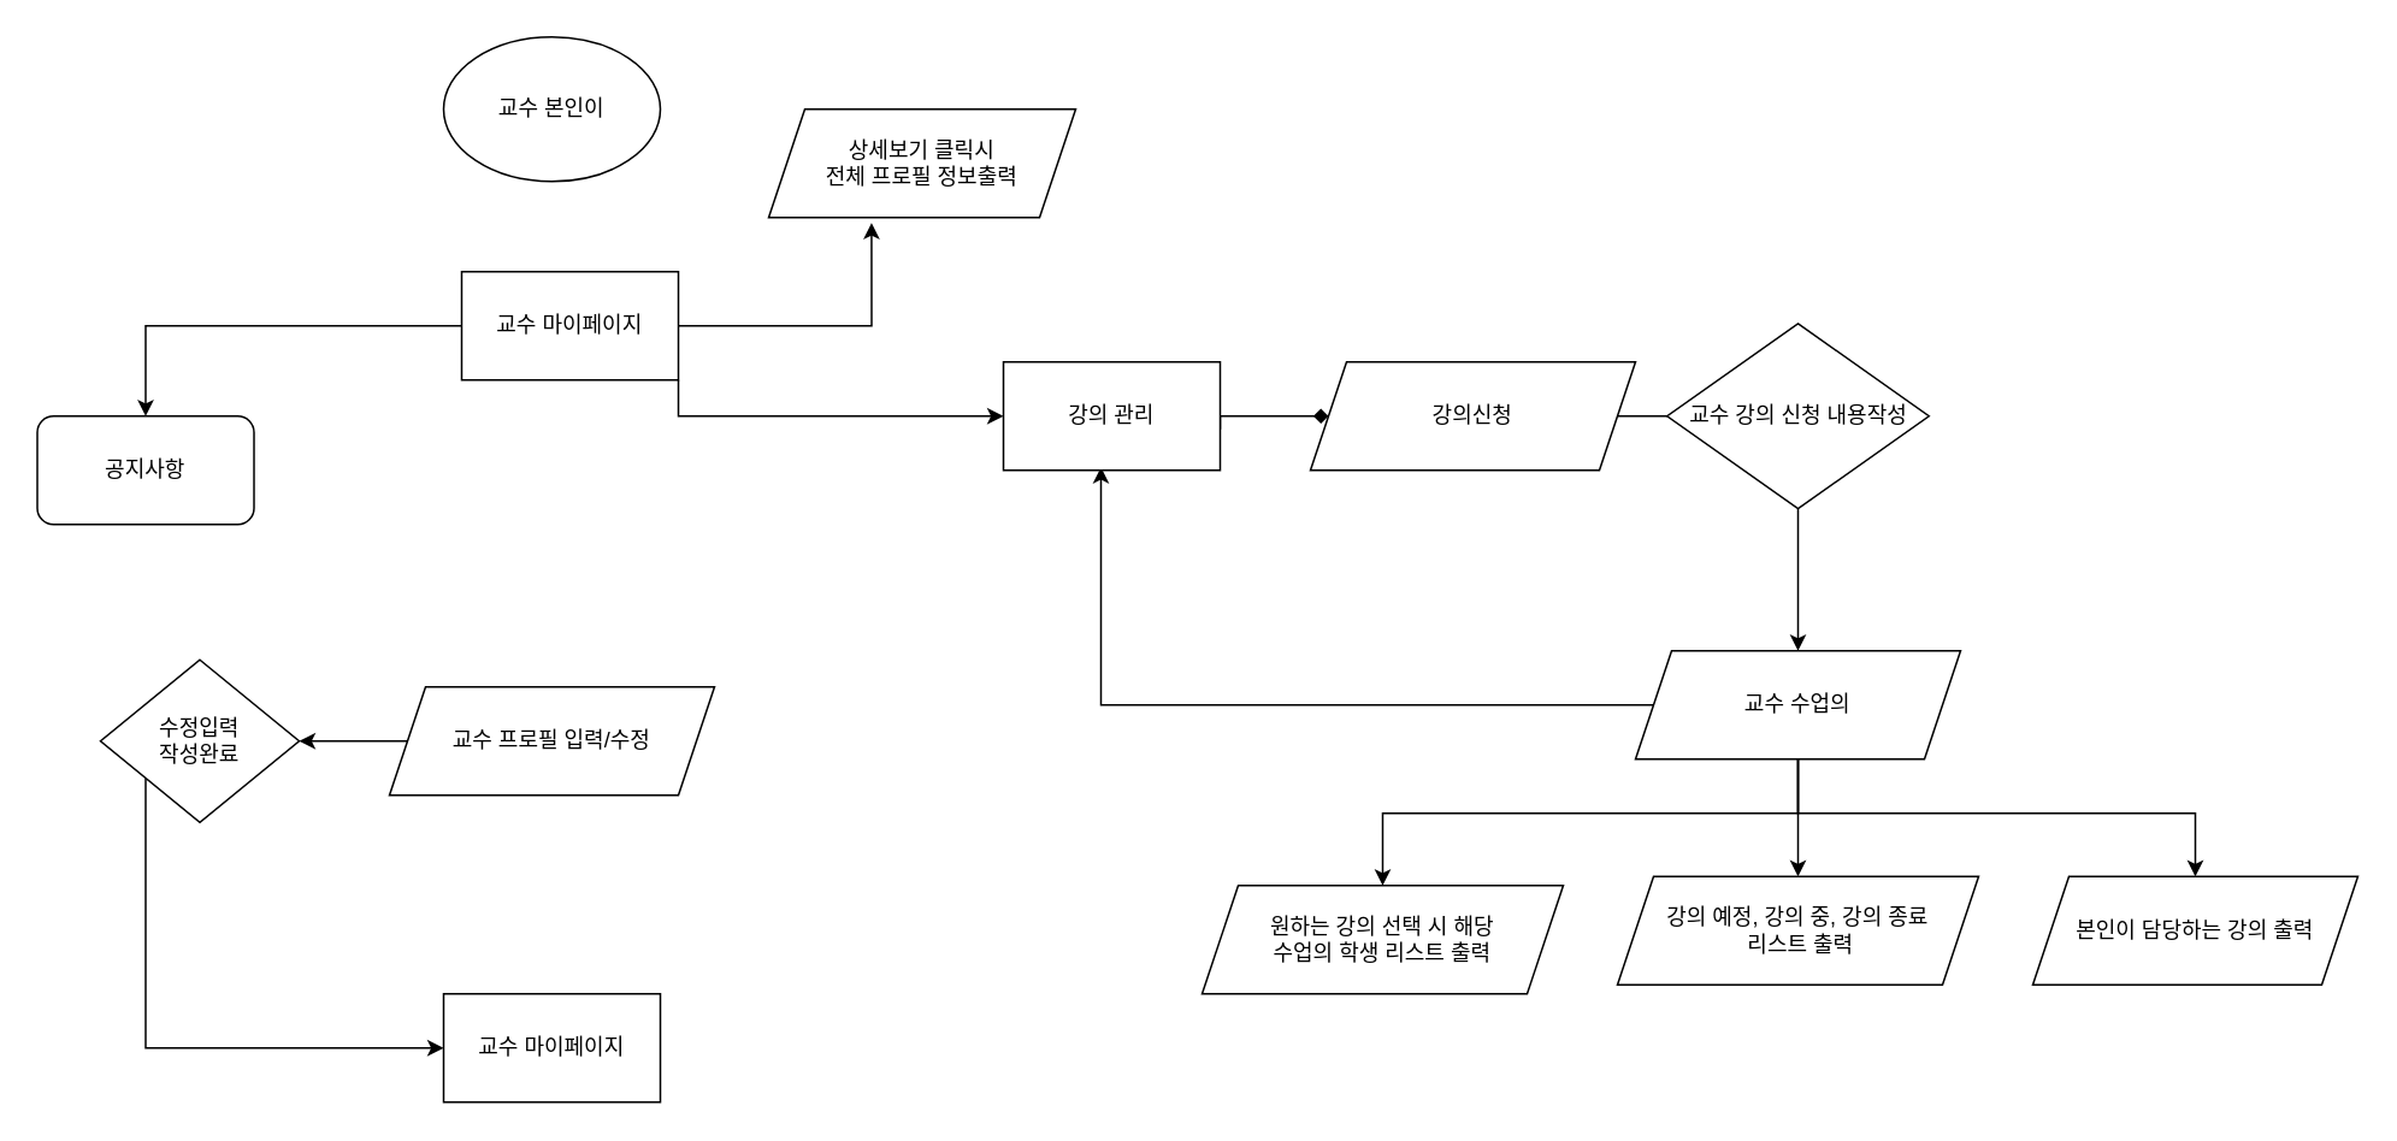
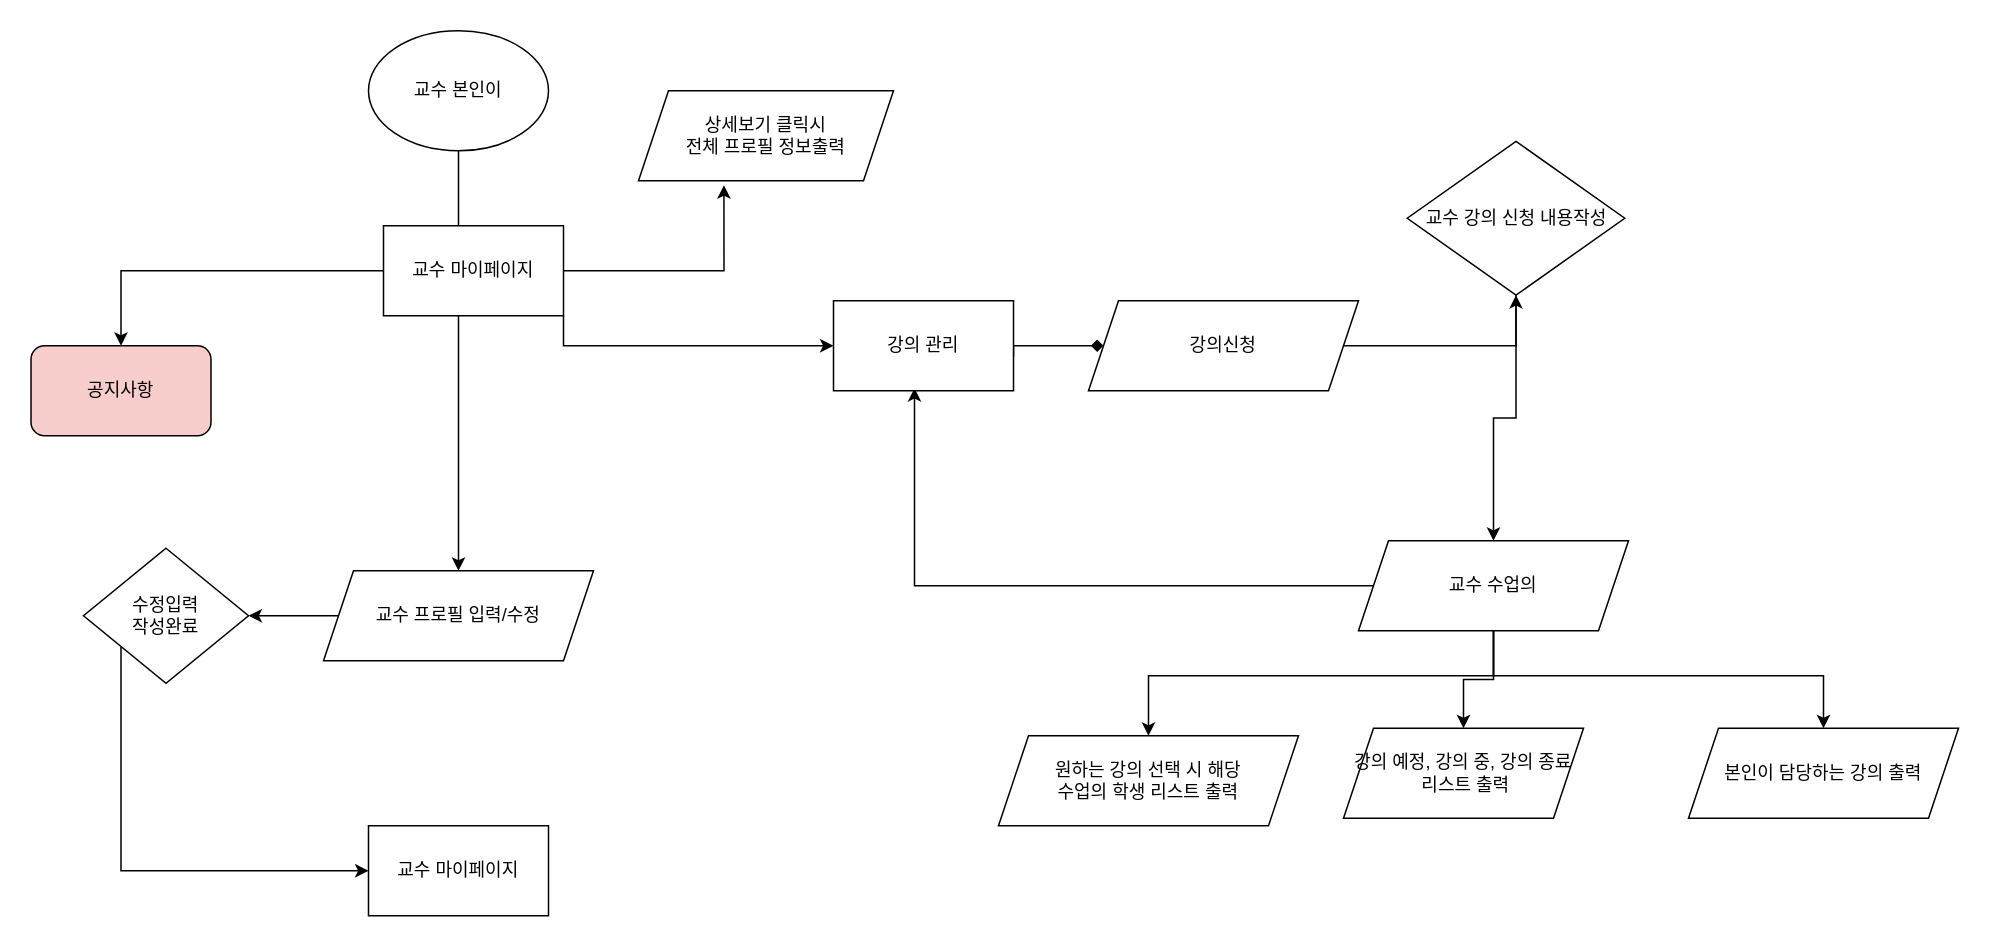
  <mxCell id="0" />
  <mxCell id="1" parent="0" />
  <mxCell id="2" value="교수 본인이" style="ellipse;whiteSpace=wrap;html=1;" vertex="1" parent="1"><mxGeometry x="245" y="20" width="120" height="80" as="geometry" /></mxCell>
+ <mxCell id="3" value="" style="edgeStyle=orthogonalEdgeStyle;rounded=0;orthogonalLoop=1;jettySize=auto;html=1;exitX=0.5;exitY=1;exitDx=0;exitDy=0;exitPerimeter=0;entryX=0.5;entryY=0;entryDx=0;entryDy=0;" edge="1" parent="1" source="2" target="4"><mxGeometry relative="1" as="geometry"><mxPoint x="305" y="250" as="sourcePoint" /><mxPoint x="305" y="300" as="targetPoint" /></mxGeometry></mxCell>
  <mxCell id="4" value="교수 프로필 입력/수정" style="shape=parallelogram;perimeter=parallelogramPerimeter;whiteSpace=wrap;html=1;fixedSize=1;" vertex="1" parent="1"><mxGeometry x="215" y="380" width="180" height="60" as="geometry" /></mxCell>
  <mxCell id="5" style="edgeStyle=orthogonalEdgeStyle;rounded=0;orthogonalLoop=1;jettySize=auto;html=1;exitX=0;exitY=0.5;exitDx=0;exitDy=0;" edge="1" parent="1" source="8" target="13"><mxGeometry relative="1" as="geometry" /></mxCell>
  <mxCell id="6" style="edgeStyle=orthogonalEdgeStyle;rounded=0;orthogonalLoop=1;jettySize=auto;html=1;exitX=1;exitY=0.5;exitDx=0;exitDy=0;entryX=0.335;entryY=1.05;entryDx=0;entryDy=0;entryPerimeter=0;" edge="1" parent="1" source="8" target="24"><mxGeometry relative="1" as="geometry" /></mxCell>
  <mxCell id="7" style="edgeStyle=orthogonalEdgeStyle;rounded=0;orthogonalLoop=1;jettySize=auto;html=1;entryX=0;entryY=0.5;entryDx=0;entryDy=0;" edge="1" parent="1" source="8" target="28"><mxGeometry relative="1" as="geometry"><Array as="points"><mxPoint x="375" y="230" /></Array></mxGeometry></mxCell>
  <mxCell id="8" value="교수 마이페이지" style="rounded=0;whiteSpace=wrap;html=1;" vertex="1" parent="1"><mxGeometry x="255" y="150" width="120" height="60" as="geometry" /></mxCell>
  <mxCell id="9" style="edgeStyle=orthogonalEdgeStyle;rounded=0;orthogonalLoop=1;jettySize=auto;html=1;entryX=0;entryY=0.5;entryDx=0;entryDy=0;" edge="1" parent="1" source="10" target="12"><mxGeometry relative="1" as="geometry"><Array as="points"><mxPoint x="80" y="580" /></Array></mxGeometry></mxCell>
  <mxCell id="10" value="수정입력&lt;br&gt;작성완료" style="rhombus;whiteSpace=wrap;html=1;" vertex="1" parent="1"><mxGeometry x="55" y="365" width="110" height="90" as="geometry" /></mxCell>
  <mxCell id="11" value="" style="endArrow=classic;html=1;rounded=0;entryX=1;entryY=0.5;entryDx=0;entryDy=0;" edge="1" parent="1" source="4" target="10"><mxGeometry width="50" height="50" relative="1" as="geometry"><mxPoint x="375" y="360" as="sourcePoint" /><mxPoint x="425" y="310" as="targetPoint" /></mxGeometry></mxCell>
  <mxCell id="12" value="교수 마이페이지" style="rounded=0;whiteSpace=wrap;html=1;" vertex="1" parent="1"><mxGeometry x="245" y="550" width="120" height="60" as="geometry" /></mxCell>
- <mxCell id="13" value="공지사항" style="rounded=1;whiteSpace=wrap;html=1;" vertex="1" parent="1"><mxGeometry x="20" y="230" width="120" height="60" as="geometry" /></mxCell>
+ <mxCell id="13" value="공지사항" style="rounded=1;whiteSpace=wrap;html=1;fillColor=#f8cecc;" vertex="1" parent="1"><mxGeometry x="20" y="230" width="120" height="60" as="geometry" /></mxCell>
  <mxCell id="14" style="edgeStyle=orthogonalEdgeStyle;rounded=0;orthogonalLoop=1;jettySize=auto;html=1;entryX=0;entryY=0.5;entryDx=0;entryDy=0;exitX=1;exitY=0.621;exitDx=0;exitDy=0;exitPerimeter=0;endArrow=diamond;" edge="1" parent="1" source="28" target="16"><mxGeometry relative="1" as="geometry"><mxPoint x="645" y="320" as="sourcePoint" /><Array as="points"><mxPoint x="675" y="230" /></Array></mxGeometry></mxCell>
  <mxCell id="15" value="" style="edgeStyle=orthogonalEdgeStyle;rounded=0;orthogonalLoop=1;jettySize=auto;html=1;" edge="1" parent="1" source="16" target="18"><mxGeometry relative="1" as="geometry" /></mxCell>
  <mxCell id="16" value="강의신청" style="shape=parallelogram;perimeter=parallelogramPerimeter;whiteSpace=wrap;html=1;fixedSize=1;" vertex="1" parent="1"><mxGeometry x="725" y="200" width="180" height="60" as="geometry" /></mxCell>
  <mxCell id="17" value="" style="edgeStyle=orthogonalEdgeStyle;rounded=0;orthogonalLoop=1;jettySize=auto;html=1;" edge="1" parent="1" source="18" target="23"><mxGeometry relative="1" as="geometry" /></mxCell>
- <mxCell id="18" value="교수 강의 신청 내용작성" style="rhombus;whiteSpace=wrap;html=1;" vertex="1" parent="1"><mxGeometry x="922.5" y="178.75" width="145" height="102.5" as="geometry" /></mxCell>
+ <mxCell id="18" value="교수 강의 신청 내용작성" style="rhombus;whiteSpace=wrap;html=1;" vertex="1" parent="1"><mxGeometry x="937.5" y="93.75" width="145" height="102.5" as="geometry" /></mxCell>
  <mxCell id="19" style="edgeStyle=orthogonalEdgeStyle;rounded=0;orthogonalLoop=1;jettySize=auto;html=1;exitX=0;exitY=0.5;exitDx=0;exitDy=0;entryX=0.45;entryY=0.971;entryDx=0;entryDy=0;entryPerimeter=0;" edge="1" parent="1" source="23" target="28"><mxGeometry relative="1" as="geometry"><mxPoint x="505" y="350" as="targetPoint" /></mxGeometry></mxCell>
  <mxCell id="20" style="edgeStyle=orthogonalEdgeStyle;rounded=0;orthogonalLoop=1;jettySize=auto;html=1;entryX=0.5;entryY=0;entryDx=0;entryDy=0;" edge="1" parent="1" source="23" target="27"><mxGeometry relative="1" as="geometry" /></mxCell>
  <mxCell id="21" style="edgeStyle=orthogonalEdgeStyle;rounded=0;orthogonalLoop=1;jettySize=auto;html=1;entryX=0.5;entryY=0;entryDx=0;entryDy=0;" edge="1" parent="1" source="23" target="26"><mxGeometry relative="1" as="geometry"><Array as="points"><mxPoint x="995" y="450" /><mxPoint x="765" y="450" /></Array></mxGeometry></mxCell>
  <mxCell id="22" style="edgeStyle=orthogonalEdgeStyle;rounded=0;orthogonalLoop=1;jettySize=auto;html=1;entryX=0.5;entryY=0;entryDx=0;entryDy=0;" edge="1" parent="1" source="23" target="25"><mxGeometry relative="1" as="geometry"><Array as="points"><mxPoint x="995" y="450" /><mxPoint x="1215" y="450" /></Array></mxGeometry></mxCell>
  <mxCell id="23" value="교수 수업의" style="shape=parallelogram;perimeter=parallelogramPerimeter;whiteSpace=wrap;html=1;fixedSize=1;" vertex="1" parent="1"><mxGeometry x="905" y="360" width="180" height="60" as="geometry" /></mxCell>
  <mxCell id="24" value="상세보기 클릭시&lt;br&gt;전체 프로필 정보출력" style="shape=parallelogram;perimeter=parallelogramPerimeter;whiteSpace=wrap;html=1;fixedSize=1;" vertex="1" parent="1"><mxGeometry x="425" y="60" width="170" height="60" as="geometry" /></mxCell>
  <mxCell id="25" value="본인이 담당하는 강의 출력" style="shape=parallelogram;perimeter=parallelogramPerimeter;whiteSpace=wrap;html=1;fixedSize=1;" vertex="1" parent="1"><mxGeometry x="1125" y="485" width="180" height="60" as="geometry" /></mxCell>
  <mxCell id="26" value="원하는 강의 선택 시 해당 &lt;br&gt;수업의 학생 리스트 출력" style="shape=parallelogram;perimeter=parallelogramPerimeter;whiteSpace=wrap;html=1;fixedSize=1;" vertex="1" parent="1"><mxGeometry x="665" y="490" width="200" height="60" as="geometry" /></mxCell>
- <mxCell id="27" value="강의 예정, 강의 중, 강의 종료&lt;br&gt;&amp;nbsp;리스트 출력" style="shape=parallelogram;perimeter=parallelogramPerimeter;whiteSpace=wrap;html=1;fixedSize=1;" vertex="1" parent="1"><mxGeometry x="895" y="485" width="200" height="60" as="geometry" /></mxCell>
+ <mxCell id="27" value="강의 예정, 강의 중, 강의 종료&lt;br&gt;&amp;nbsp;리스트 출력" style="shape=parallelogram;perimeter=parallelogramPerimeter;whiteSpace=wrap;html=1;fixedSize=1;" vertex="1" parent="1"><mxGeometry x="895" y="485" width="160" height="60" as="geometry" /></mxCell>
  <mxCell id="28" value="강의 관리" style="rounded=0;whiteSpace=wrap;html=1;" vertex="1" parent="1"><mxGeometry x="555" y="200" width="120" height="60" as="geometry" /></mxCell>
